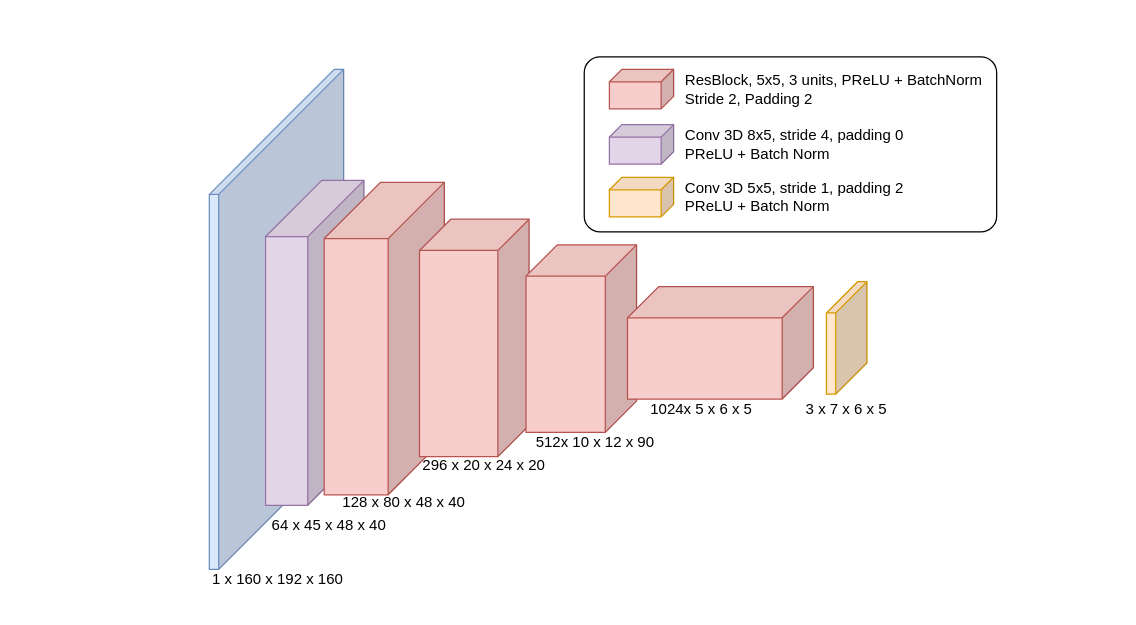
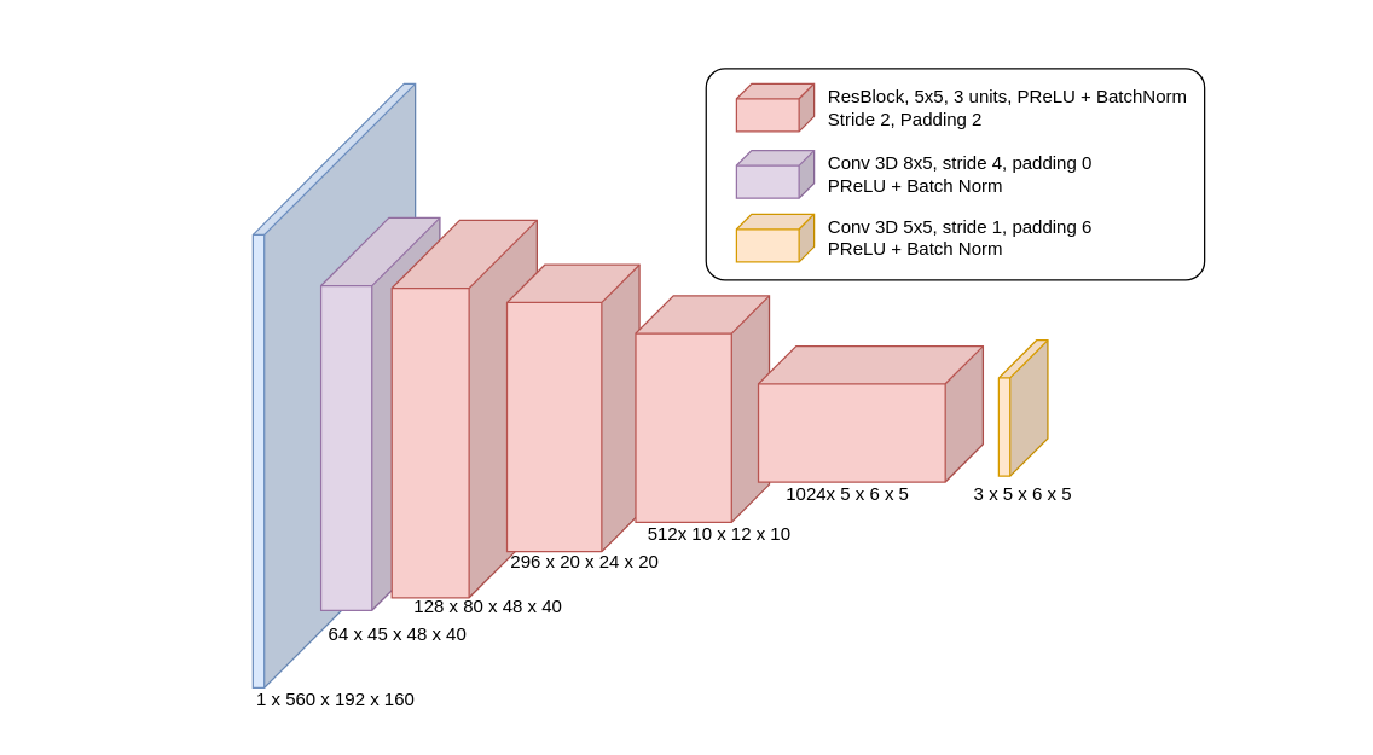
  <mxCell id="0" />
  <mxCell id="1" parent="0" />
  <mxCell id="2" value="" style="group" parent="1" vertex="1" connectable="0"><mxGeometry x="167" y="55" width="720" height="400" as="geometry" /></mxCell>
  <mxCell id="3" value="" style="shape=cube;whiteSpace=wrap;html=1;boundedLbl=1;backgroundOutline=1;darkOpacity=0.15;darkOpacity2=0.05;rotation=90;size=100;shadow=0;fillColor=#dae8fc;strokeColor=#6c8ebf;" parent="2" vertex="1"><mxGeometry x="-146.25" y="146.25" width="400" height="107.5" as="geometry" /></mxCell>
  <mxCell id="4" value="" style="shape=cube;whiteSpace=wrap;html=1;boundedLbl=1;backgroundOutline=1;darkOpacity=0.15;darkOpacity2=0.05;rotation=90;size=45;shadow=0;fillColor=#e1d5e7;strokeColor=#9673a6;direction=east;" parent="2" vertex="1"><mxGeometry x="-45.62" y="179.38" width="260" height="78.75" as="geometry" /></mxCell>
  <mxCell id="5" value="" style="shape=cube;whiteSpace=wrap;html=1;boundedLbl=1;backgroundOutline=1;darkOpacity=0.15;darkOpacity2=0.05;rotation=90;size=45;shadow=0;fillColor=#f8cecc;strokeColor=#b85450;" parent="2" vertex="1"><mxGeometry x="15" y="167.31" width="250" height="96.15" as="geometry" /></mxCell>
  <mxCell id="6" value="64 x 45 x 48 x 40" style="text;html=1;strokeColor=none;fillColor=none;align=center;verticalAlign=middle;whiteSpace=wrap;rounded=0;" parent="2" vertex="1"><mxGeometry x="36.0" y="350" width="120" height="30" as="geometry" /></mxCell>
  <mxCell id="7" value="296 x 20 x 24 x 20" style="text;html=1;strokeColor=none;fillColor=none;align=center;verticalAlign=middle;whiteSpace=wrap;rounded=0;" parent="2" vertex="1"><mxGeometry x="160" y="302" width="120" height="30" as="geometry" /></mxCell>
- <mxCell id="8" value="512x 10 x 12 x 90" style="text;html=1;strokeColor=none;fillColor=none;align=center;verticalAlign=middle;whiteSpace=wrap;rounded=0;" parent="2" vertex="1"><mxGeometry x="249" y="284" width="120" height="30" as="geometry" /></mxCell>
+ <mxCell id="8" value="512x 10 x 12 x 10" style="text;html=1;strokeColor=none;fillColor=none;align=center;verticalAlign=middle;whiteSpace=wrap;rounded=0;" parent="2" vertex="1"><mxGeometry x="249" y="284" width="120" height="30" as="geometry" /></mxCell>
  <mxCell id="9" value="128&amp;nbsp;x 80 x 48 x 40" style="text;html=1;strokeColor=none;fillColor=none;align=center;verticalAlign=middle;whiteSpace=wrap;rounded=0;" parent="2" vertex="1"><mxGeometry x="95.75" y="332" width="120" height="30" as="geometry" /></mxCell>
  <mxCell id="10" value="" style="group" parent="2" vertex="1" connectable="0"><mxGeometry x="410" y="-35" width="290" height="210" as="geometry" /></mxCell>
  <mxCell id="11" value="" style="rounded=1;whiteSpace=wrap;html=1;arcSize=9;" parent="10" vertex="1"><mxGeometry x="-110" y="25" width="330" height="140" as="geometry" /></mxCell>
  <mxCell id="12" value="" style="shape=cube;whiteSpace=wrap;html=1;boundedLbl=1;backgroundOutline=1;darkOpacity=0.15;darkOpacity2=0.05;rotation=90;size=10;shadow=0;fillColor=#f8cecc;strokeColor=#b85450;" parent="10" vertex="1"><mxGeometry x="-80" y="25" width="31.65" height="51.41" as="geometry" /></mxCell>
  <mxCell id="13" value="ResBlock, 5x5, 3 units, PReLU + BatchNorm&lt;br&gt;Stride 2, Padding 2" style="text;html=1;strokeColor=none;fillColor=none;align=left;verticalAlign=middle;whiteSpace=wrap;rounded=0;" parent="10" vertex="1"><mxGeometry x="-31.35" y="35.7" width="241.35" height="30" as="geometry" /></mxCell>
  <mxCell id="14" value="" style="shape=cube;whiteSpace=wrap;html=1;boundedLbl=1;backgroundOutline=1;darkOpacity=0.15;darkOpacity2=0.05;rotation=90;size=10;shadow=0;fillColor=#ffe6cc;strokeColor=#d79b00;" parent="10" vertex="1"><mxGeometry x="-80" y="111.45" width="31.65" height="51.41" as="geometry" /></mxCell>
- <mxCell id="15" value="Conv 3D 5x5, stride 1, padding 2&lt;br style=&quot;border-color: var(--border-color);&quot;&gt;PReLU + Batch Norm" style="text;html=1;strokeColor=none;fillColor=none;align=left;verticalAlign=middle;whiteSpace=wrap;rounded=0;" parent="10" vertex="1"><mxGeometry x="-31.35" y="122.15" width="241.35" height="30" as="geometry" /></mxCell>
+ <mxCell id="15" value="Conv 3D 5x5, stride 1, padding 6&lt;br style=&quot;border-color: var(--border-color);&quot;&gt;PReLU + Batch Norm" style="text;html=1;strokeColor=none;fillColor=none;align=left;verticalAlign=middle;whiteSpace=wrap;rounded=0;" parent="10" vertex="1"><mxGeometry x="-31.35" y="122.15" width="241.35" height="30" as="geometry" /></mxCell>
  <mxCell id="16" value="" style="shape=cube;whiteSpace=wrap;html=1;boundedLbl=1;backgroundOutline=1;darkOpacity=0.15;darkOpacity2=0.05;rotation=90;size=10;shadow=0;fillColor=#e1d5e7;strokeColor=#9673a6;" parent="10" vertex="1"><mxGeometry x="-80" y="69.3" width="31.65" height="51.41" as="geometry" /></mxCell>
  <mxCell id="17" value="Conv 3D 8x5, stride 4, padding 0&lt;br style=&quot;border-color: var(--border-color);&quot;&gt;PReLU + Batch Norm" style="text;html=1;strokeColor=none;fillColor=none;align=left;verticalAlign=middle;whiteSpace=wrap;rounded=0;" parent="10" vertex="1"><mxGeometry x="-31.35" y="80" width="241.35" height="30" as="geometry" /></mxCell>
  <mxCell id="18" value="1024x 5 x 6 x 5" style="text;html=1;strokeColor=none;fillColor=none;align=center;verticalAlign=middle;whiteSpace=wrap;rounded=0;" parent="2" vertex="1"><mxGeometry x="334" y="256.75" width="120" height="30" as="geometry" /></mxCell>
  <mxCell id="19" value="" style="shape=cube;whiteSpace=wrap;html=1;boundedLbl=1;backgroundOutline=1;darkOpacity=0.15;darkOpacity2=0.05;rotation=90;size=25;shadow=0;fillColor=#f8cecc;strokeColor=#b85450;" parent="2" vertex="1"><mxGeometry x="117.03" y="171.03" width="190" height="87.69" as="geometry" /></mxCell>
  <mxCell id="20" value="" style="shape=cube;whiteSpace=wrap;html=1;boundedLbl=1;backgroundOutline=1;darkOpacity=0.15;darkOpacity2=0.05;rotation=90;size=25;shadow=0;fillColor=#f8cecc;strokeColor=#b85450;" parent="2" vertex="1"><mxGeometry x="222.61" y="171.14" width="150" height="88.47" as="geometry" /></mxCell>
- <mxCell id="21" value="3&amp;nbsp;x 7 x 6 x 5" style="text;html=1;strokeColor=none;fillColor=none;align=center;verticalAlign=middle;whiteSpace=wrap;rounded=0;" parent="2" vertex="1"><mxGeometry x="450" y="256.75" width="120" height="30" as="geometry" /></mxCell>
+ <mxCell id="21" value="3&amp;nbsp;x 5 x 6 x 5" style="text;html=1;strokeColor=none;fillColor=none;align=center;verticalAlign=middle;whiteSpace=wrap;rounded=0;" parent="2" vertex="1"><mxGeometry x="450" y="256.75" width="120" height="30" as="geometry" /></mxCell>
  <mxCell id="22" value="" style="shape=cube;whiteSpace=wrap;html=1;boundedLbl=1;backgroundOutline=1;darkOpacity=0.15;darkOpacity2=0.05;rotation=90;size=25;shadow=0;fillColor=#f8cecc;strokeColor=#b85450;" parent="2" vertex="1"><mxGeometry x="364" y="144.38" width="90" height="148.75" as="geometry" /></mxCell>
  <mxCell id="23" value="" style="shape=cube;whiteSpace=wrap;html=1;boundedLbl=1;backgroundOutline=1;darkOpacity=0.15;darkOpacity2=0.05;rotation=90;size=25;shadow=0;fillColor=#ffe6cc;strokeColor=#d79b00;" parent="2" vertex="1"><mxGeometry x="465" y="198.62" width="90" height="32.5" as="geometry" /></mxCell>
- <mxCell id="24" value="1 x 160 x 192 x 160" style="text;html=1;strokeColor=none;fillColor=none;align=center;verticalAlign=middle;whiteSpace=wrap;rounded=0;" parent="1" vertex="1"><mxGeometry x="162" y="448" width="120" height="30" as="geometry" /></mxCell>
+ <mxCell id="24" value="1 x 560 x 192 x 160" style="text;html=1;strokeColor=none;fillColor=none;align=center;verticalAlign=middle;whiteSpace=wrap;rounded=0;" parent="1" vertex="1"><mxGeometry x="162" y="448" width="120" height="30" as="geometry" /></mxCell>
